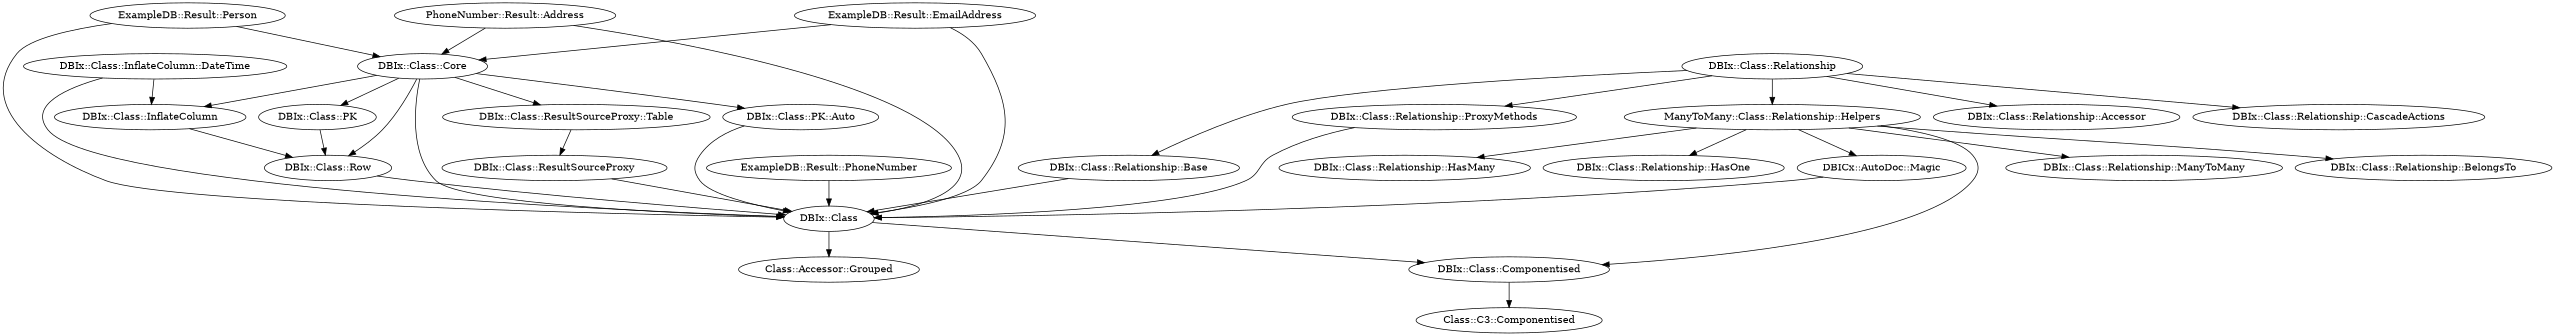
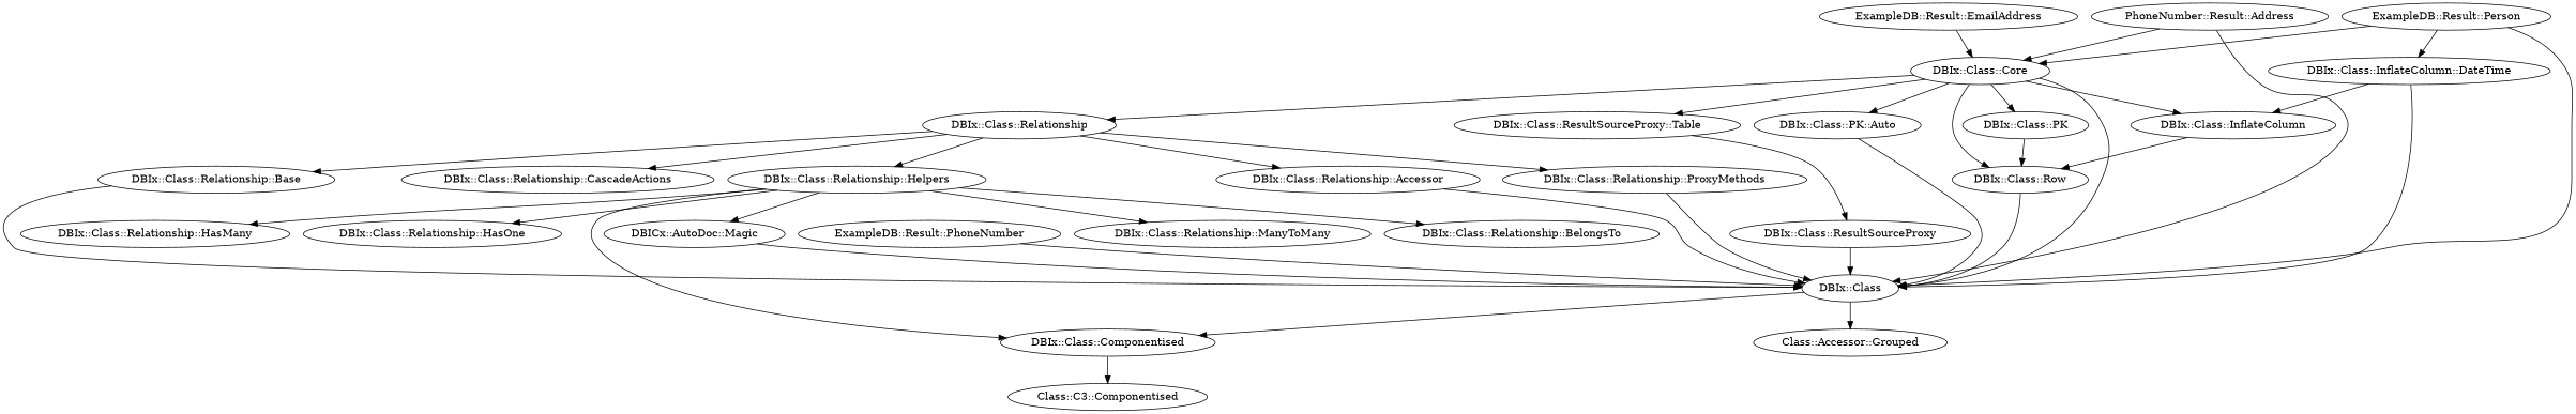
  digraph {
    splines=true
    node [shape=ellipse]
    n1 [label="DBIx::Class::ResultSourceProxy::Table"]
    n2 [label="DBIx::Class::ResultSourceProxy"]
    n3 [label="DBIx::Class"]
    n4 [label="DBIx::Class::Relationship::ManyToMany"]
    n5 [label="DBIx::Class::PK"]
    n6 [label="DBIx::Class::Row"]
    n7 [label="DBIx::Class::Relationship::Base"]
    n8 [label="DBIx::Class::Componentised"]
    n9 [label="Class::Accessor::Grouped"]
    n10 [label="Class::C3::Componentised"]
    n11 [label="DBIx::Class::PK::Auto"]
-   n12 [label="ManyToMany::Class::Relationship::Helpers"]
+   n12 [label="DBIx::Class::Relationship::Helpers"]
    n13 [label="DBIx::Class::Relationship::BelongsTo"]
    n14 [label="DBIx::Class::Relationship::HasMany"]
    n15 [label="DBICx::AutoDoc::Magic"]
    n16 [label="DBIx::Class::Relationship::HasOne"]
    n17 [label="DBIx::Class::Relationship"]
    n18 [label="DBIx::Class::Relationship::Accessor"]
    n19 [label="DBIx::Class::Relationship::ProxyMethods"]
    n20 [label="DBIx::Class::Relationship::CascadeActions"]
    n21 [label="ExampleDB::Result::PhoneNumber"]
    n22 [label="DBIx::Class::Core"]
    n23 [label="DBIx::Class::InflateColumn"]
    n24 [label="ExampleDB::Result::Person"]
    n25 [label="DBIx::Class::InflateColumn::DateTime"]
    n26 [label="PhoneNumber::Result::Address"]
    n27 [label="ExampleDB::Result::EmailAddress"]
    n1 -> n2
    n2 -> n3
    n3 -> n8
    n3 -> n9
    n5 -> n6
    n6 -> n3
    n7 -> n3
    n8 -> n10
    n11 -> n3
    n12 -> n4
    n12 -> n8
    n12 -> n13
    n12 -> n14
    n12 -> n15
    n12 -> n16
    n15 -> n3
    n17 -> n7
    n17 -> n12
    n17 -> n18
    n17 -> n19
    n17 -> n20
    n19 -> n3
    n21 -> n3
    n22 -> n1
    n22 -> n3
    n22 -> n5
    n22 -> n6
    n22 -> n11
+   n22 -> n17
    n22 -> n23
    n23 -> n6
    n24 -> n3
    n24 -> n22
+   n24 -> n25
    n25 -> n3
    n25 -> n23
    n26 -> n3
    n26 -> n22
-   n27 -> n3
+   n18 -> n3
    n27 -> n22
  }
